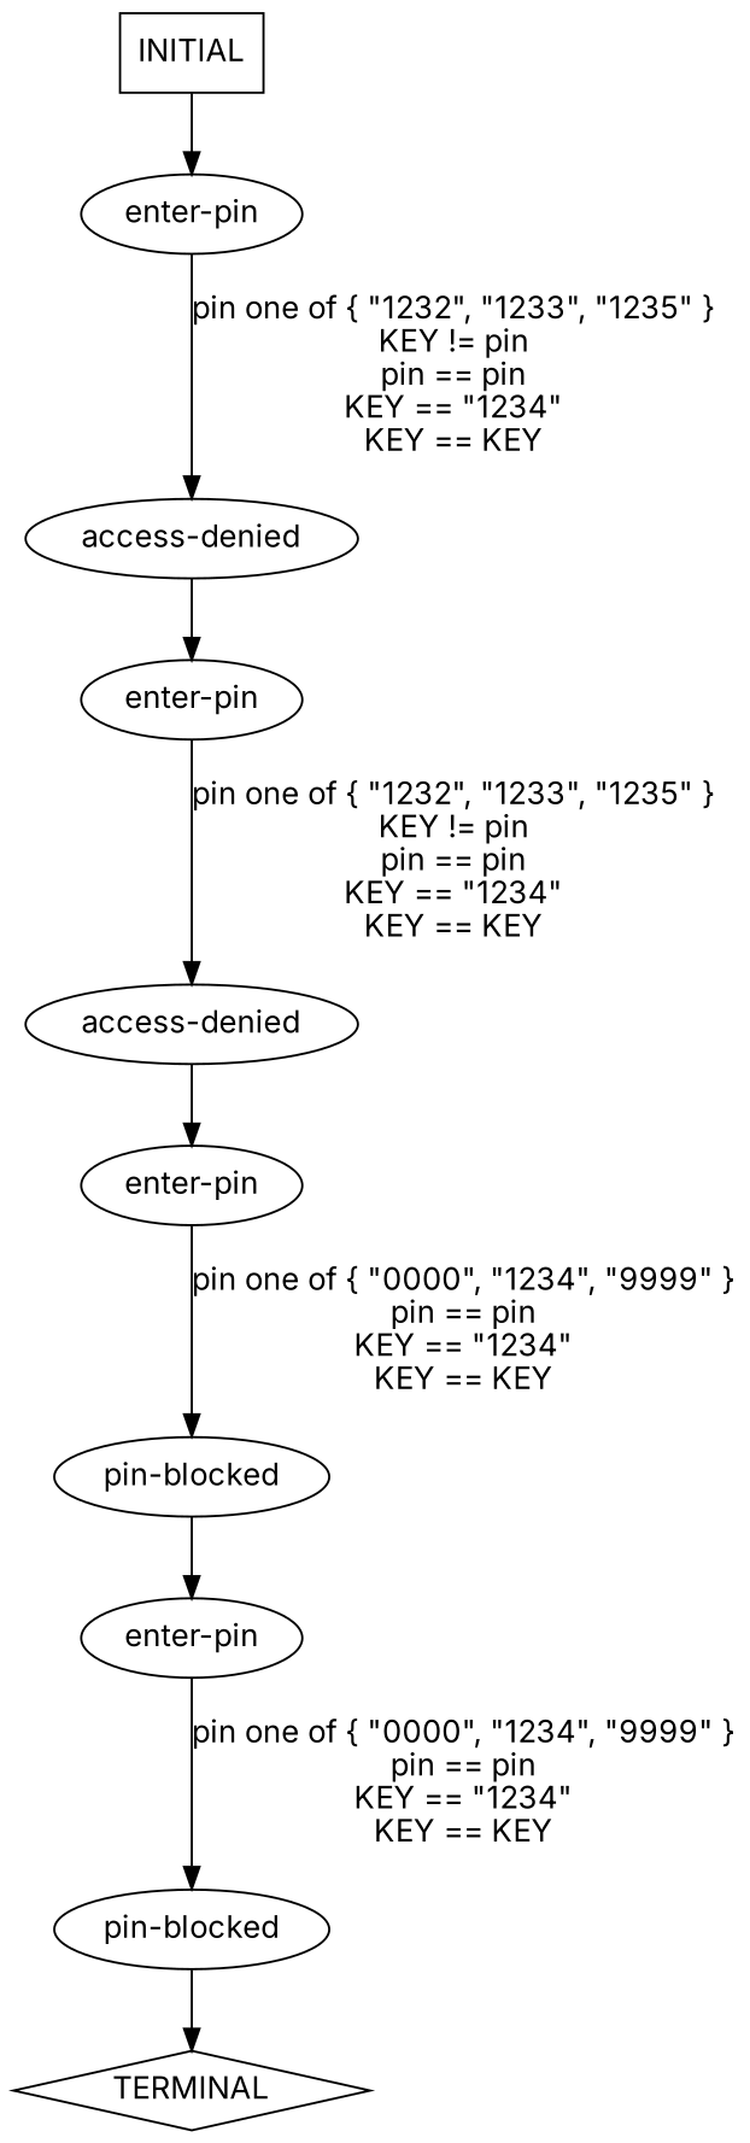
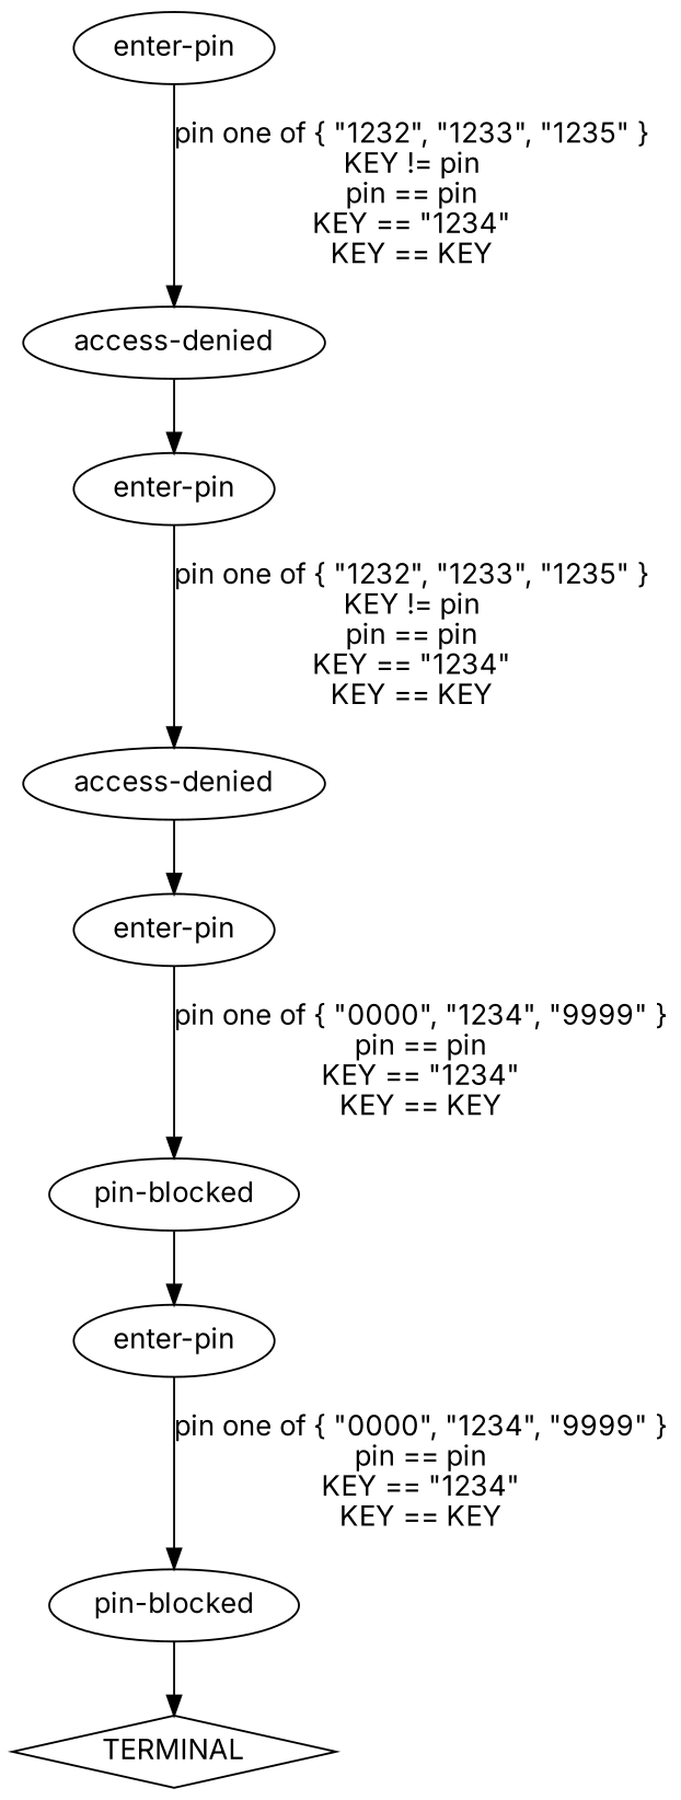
  digraph {
    fontname=Inter
    node [fontname=Inter]
    edge [fontname=Inter]
    n1 [label="access-denied"]
    n2 [label="enter-pin"]
    n3 [label="access-denied"]
    n4 [label="enter-pin"]
    n5 [label="enter-pin"]
    n6 [label="pin-blocked"]
    n7 [label="enter-pin"]
    n8 [label="pin-blocked"]
    n9 [label=TERMINAL shape=diamond]
-   n10 [label=INITIAL shape=box]
    n1 -> n2
    n2 -> n3 [label="pin one of { \"1232\", \"1233\", \"1235\" }\nKEY != pin\npin == pin\nKEY == \"1234\"\nKEY == KEY"]
    n3 -> n4
    n4 -> n6 [label="pin one of { \"0000\", \"1234\", \"9999\" }\npin == pin\nKEY == \"1234\"\nKEY == KEY"]
    n5 -> n1 [label="pin one of { \"1232\", \"1233\", \"1235\" }\nKEY != pin\npin == pin\nKEY == \"1234\"\nKEY == KEY"]
    n6 -> n7
    n7 -> n8 [label="pin one of { \"0000\", \"1234\", \"9999\" }\npin == pin\nKEY == \"1234\"\nKEY == KEY"]
    n8 -> n9
-   n10 -> n5
  }
